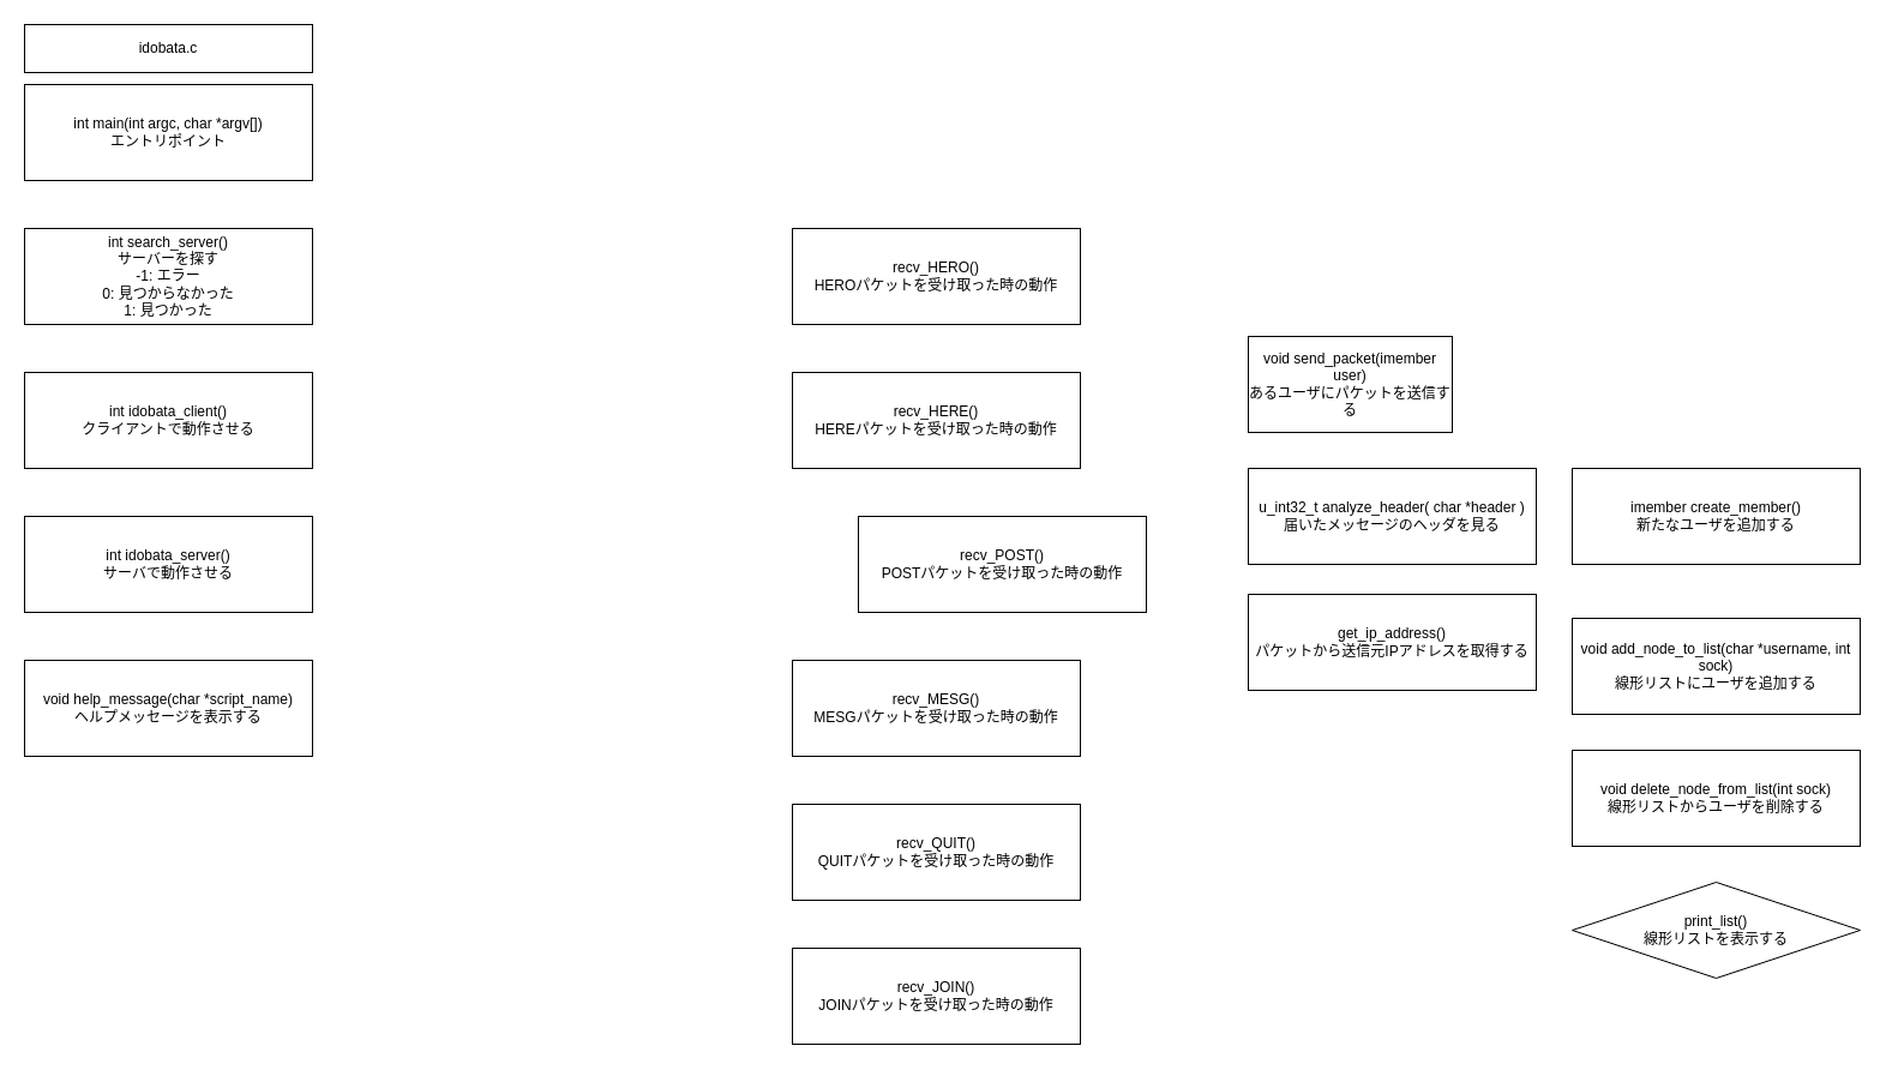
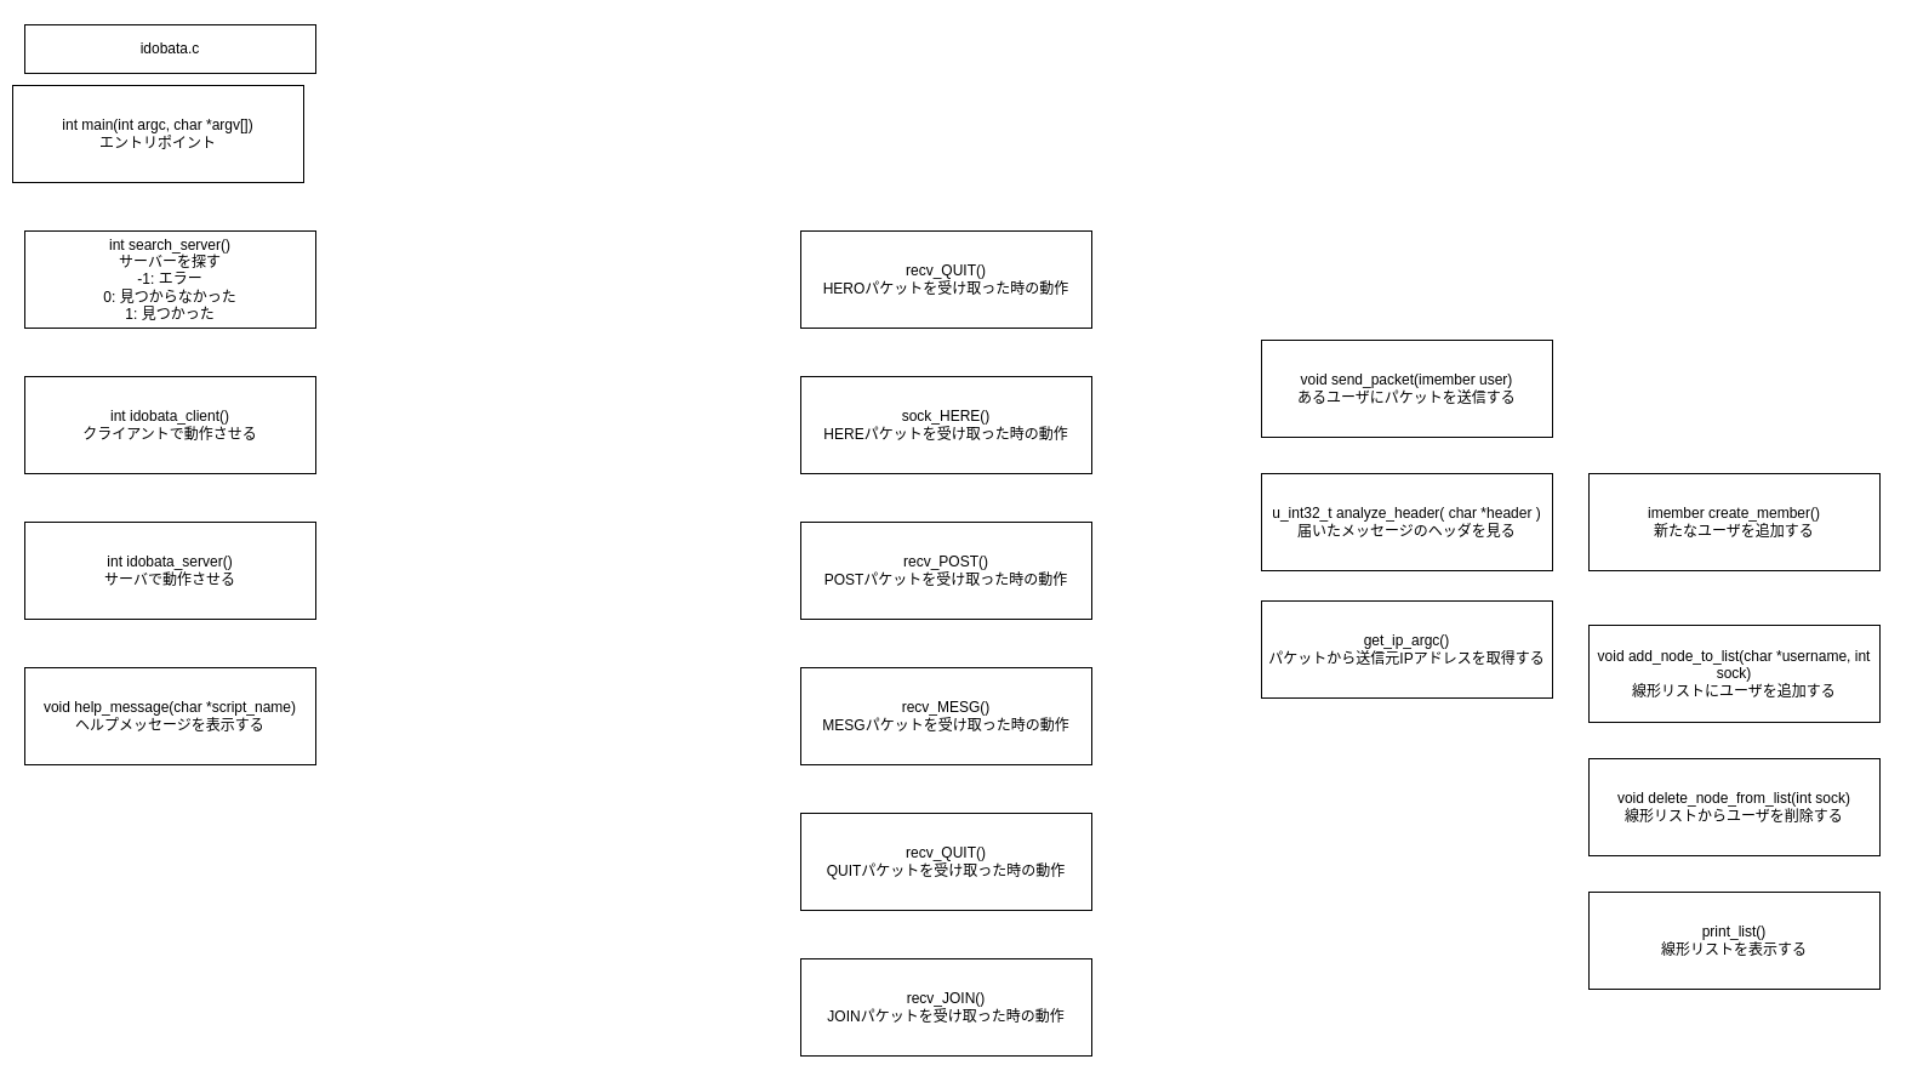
  <mxCell id="0" />
  <mxCell id="1" parent="0" />
  <mxCell id="2" value="&lt;font face=&quot;helvetica&quot;&gt;idobata.c&lt;/font&gt;" style="rounded=0;whiteSpace=wrap;html=1;" parent="1" vertex="1"><mxGeometry x="20" y="20" width="240" height="40" as="geometry" /></mxCell>
- <mxCell id="3" value="&lt;font face=&quot;helvetica&quot;&gt;int main(int argc, char *argv[])&lt;br&gt;&lt;/font&gt;エントリポイント" style="rounded=0;whiteSpace=wrap;html=1;" parent="1" vertex="1"><mxGeometry x="20" y="70" width="240" height="80" as="geometry" /></mxCell>
+ <mxCell id="3" value="&lt;font face=&quot;helvetica&quot;&gt;int main(int argc, char *argv[])&lt;br&gt;&lt;/font&gt;エントリポイント" style="rounded=0;whiteSpace=wrap;html=1;" parent="1" vertex="1"><mxGeometry x="10" y="70" width="240" height="80" as="geometry" /></mxCell>
  <mxCell id="4" value="&lt;font face=&quot;helvetica&quot;&gt;int search_server()&lt;br&gt;サーバーを探す&lt;br&gt;-1: エラー&lt;br&gt;0: 見つからなかった&lt;br&gt;1: 見つかった&lt;br&gt;&lt;/font&gt;" style="rounded=0;whiteSpace=wrap;html=1;" parent="1" vertex="1"><mxGeometry x="20" y="190" width="240" height="80" as="geometry" /></mxCell>
  <mxCell id="5" value="&lt;font face=&quot;helvetica&quot;&gt;int idobata_client()&lt;br&gt;クライアントで動作させる&lt;br&gt;&lt;/font&gt;" style="rounded=0;whiteSpace=wrap;html=1;" parent="1" vertex="1"><mxGeometry x="20" y="310" width="240" height="80" as="geometry" /></mxCell>
  <mxCell id="6" value="&lt;font face=&quot;helvetica&quot;&gt;int idobata_server()&lt;br&gt;サーバで動作させる&lt;br&gt;&lt;/font&gt;" style="rounded=0;whiteSpace=wrap;html=1;" parent="1" vertex="1"><mxGeometry x="20" y="430" width="240" height="80" as="geometry" /></mxCell>
  <mxCell id="7" value="&lt;font face=&quot;helvetica&quot;&gt;&lt;div&gt;void help_message(char *script_name)&lt;/div&gt;&lt;div&gt;ヘルプメッセージを表示する&lt;/div&gt;&lt;/font&gt;" style="rounded=0;whiteSpace=wrap;html=1;" parent="1" vertex="1"><mxGeometry x="20" y="550" width="240" height="80" as="geometry" /></mxCell>
  <mxCell id="8" value="&lt;font face=&quot;helvetica&quot;&gt;u_int32_t analyze_header( char *header )&lt;br&gt;届いたメッセージのヘッダを見る&lt;br&gt;&lt;/font&gt;" style="rounded=0;whiteSpace=wrap;html=1;" parent="1" vertex="1"><mxGeometry x="1040" y="390" width="240" height="80" as="geometry" /></mxCell>
- <mxCell id="9" value="&lt;font face=&quot;helvetica&quot;&gt;get_ip_address()&lt;br&gt;パケットから送信元IPアドレスを取得する&lt;br&gt;&lt;/font&gt;" style="rounded=0;whiteSpace=wrap;html=1;" parent="1" vertex="1"><mxGeometry x="1040" y="495" width="240" height="80" as="geometry" /></mxCell>
- <mxCell id="10" value="&lt;font face=&quot;helvetica&quot;&gt;recv_HERO()&lt;br&gt;HEROパケットを受け取った時の動作&lt;br&gt;&lt;/font&gt;" style="rounded=0;whiteSpace=wrap;html=1;" parent="1" vertex="1"><mxGeometry x="660" y="190" width="240" height="80" as="geometry" /></mxCell>
- <mxCell id="11" value="&lt;font face=&quot;helvetica&quot;&gt;recv_HERE()&lt;br&gt;HEREパケットを受け取った時の動作&lt;br&gt;&lt;/font&gt;" style="rounded=0;whiteSpace=wrap;html=1;" parent="1" vertex="1"><mxGeometry x="660" y="310" width="240" height="80" as="geometry" /></mxCell>
- <mxCell id="12" value="&lt;font face=&quot;helvetica&quot;&gt;recv_POST()&lt;br&gt;POSTパケットを受け取った時の動作&lt;br&gt;&lt;/font&gt;" style="rounded=0;whiteSpace=wrap;html=1;" parent="1" vertex="1"><mxGeometry x="715" y="430" width="240" height="80" as="geometry" /></mxCell>
+ <mxCell id="9" value="&lt;font face=&quot;helvetica&quot;&gt;get_ip_argc()&lt;br&gt;パケットから送信元IPアドレスを取得する&lt;br&gt;&lt;/font&gt;" style="rounded=0;whiteSpace=wrap;html=1;" parent="1" vertex="1"><mxGeometry x="1040" y="495" width="240" height="80" as="geometry" /></mxCell>
+ <mxCell id="10" value="&lt;font face=&quot;helvetica&quot;&gt;recv_QUIT()&lt;br&gt;HEROパケットを受け取った時の動作&lt;br&gt;&lt;/font&gt;" style="rounded=0;whiteSpace=wrap;html=1;" parent="1" vertex="1"><mxGeometry x="660" y="190" width="240" height="80" as="geometry" /></mxCell>
+ <mxCell id="11" value="&lt;font face=&quot;helvetica&quot;&gt;sock_HERE()&lt;br&gt;HEREパケットを受け取った時の動作&lt;br&gt;&lt;/font&gt;" style="rounded=0;whiteSpace=wrap;html=1;" parent="1" vertex="1"><mxGeometry x="660" y="310" width="240" height="80" as="geometry" /></mxCell>
+ <mxCell id="12" value="&lt;font face=&quot;helvetica&quot;&gt;recv_POST()&lt;br&gt;POSTパケットを受け取った時の動作&lt;br&gt;&lt;/font&gt;" style="rounded=0;whiteSpace=wrap;html=1;" parent="1" vertex="1"><mxGeometry x="660" y="430" width="240" height="80" as="geometry" /></mxCell>
  <mxCell id="13" value="&lt;font face=&quot;helvetica&quot;&gt;recv_MESG()&lt;br&gt;MESGパケットを受け取った時の動作&lt;br&gt;&lt;/font&gt;" style="rounded=0;whiteSpace=wrap;html=1;" parent="1" vertex="1"><mxGeometry x="660" y="550" width="240" height="80" as="geometry" /></mxCell>
  <mxCell id="14" value="&lt;font face=&quot;helvetica&quot;&gt;recv_QUIT()&lt;br&gt;QUITパケットを受け取った時の動作&lt;br&gt;&lt;/font&gt;" style="rounded=0;whiteSpace=wrap;html=1;" parent="1" vertex="1"><mxGeometry x="660" y="670" width="240" height="80" as="geometry" /></mxCell>
  <mxCell id="15" value="&lt;font face=&quot;helvetica&quot;&gt;recv_JOIN()&lt;br&gt;JOINパケットを受け取った時の動作&lt;br&gt;&lt;/font&gt;" style="rounded=0;whiteSpace=wrap;html=1;" parent="1" vertex="1"><mxGeometry x="660" y="790" width="240" height="80" as="geometry" /></mxCell>
- <mxCell id="16" value="&lt;font face=&quot;helvetica&quot;&gt;void send_packet(imember user)&lt;br&gt;あるユーザにパケットを送信する&lt;br&gt;&lt;/font&gt;" style="rounded=0;whiteSpace=wrap;html=1;" parent="1" vertex="1"><mxGeometry x="1040" y="280" width="170" height="80" as="geometry" /></mxCell>
+ <mxCell id="16" value="&lt;font face=&quot;helvetica&quot;&gt;void send_packet(imember user)&lt;br&gt;あるユーザにパケットを送信する&lt;br&gt;&lt;/font&gt;" style="rounded=0;whiteSpace=wrap;html=1;" parent="1" vertex="1"><mxGeometry x="1040" y="280" width="240" height="80" as="geometry" /></mxCell>
  <mxCell id="17" value="&lt;font face=&quot;helvetica&quot;&gt;imember create_member()&lt;br&gt;新たなユーザを追加する&lt;br&gt;&lt;/font&gt;" style="rounded=0;whiteSpace=wrap;html=1;" parent="1" vertex="1"><mxGeometry x="1310" y="390" width="240" height="80" as="geometry" /></mxCell>
  <mxCell id="18" value="&lt;font face=&quot;helvetica&quot;&gt;&lt;div&gt;void add_node_to_list(char *username, int sock)&lt;/div&gt;線形リストにユーザを追加する&lt;br&gt;&lt;/font&gt;" style="rounded=0;whiteSpace=wrap;html=1;" vertex="1" parent="1"><mxGeometry x="1310" y="515" width="240" height="80" as="geometry" /></mxCell>
  <mxCell id="19" value="&lt;font face=&quot;helvetica&quot;&gt;&lt;div&gt;&lt;div&gt;void delete_node_from_list(int sock)&lt;/div&gt;&lt;/div&gt;線形リストからユーザを削除する&lt;br&gt;&lt;/font&gt;" style="rounded=0;whiteSpace=wrap;html=1;" vertex="1" parent="1"><mxGeometry x="1310" y="625" width="240" height="80" as="geometry" /></mxCell>
- <mxCell id="20" value="&lt;font face=&quot;helvetica&quot;&gt;&lt;div&gt;&lt;div&gt;&lt;/div&gt;&lt;/div&gt;print_list()&lt;br&gt;線形リストを表示する&lt;br&gt;&lt;/font&gt;" style="rhombus;whiteSpace=wrap;html=1;" vertex="1" parent="1"><mxGeometry x="1310" y="735" width="240" height="80" as="geometry" /></mxCell>
+ <mxCell id="20" value="&lt;font face=&quot;helvetica&quot;&gt;&lt;div&gt;&lt;div&gt;&lt;/div&gt;&lt;/div&gt;print_list()&lt;br&gt;線形リストを表示する&lt;br&gt;&lt;/font&gt;" style="rounded=0;whiteSpace=wrap;html=1;" vertex="1" parent="1"><mxGeometry x="1310" y="735" width="240" height="80" as="geometry" /></mxCell>
